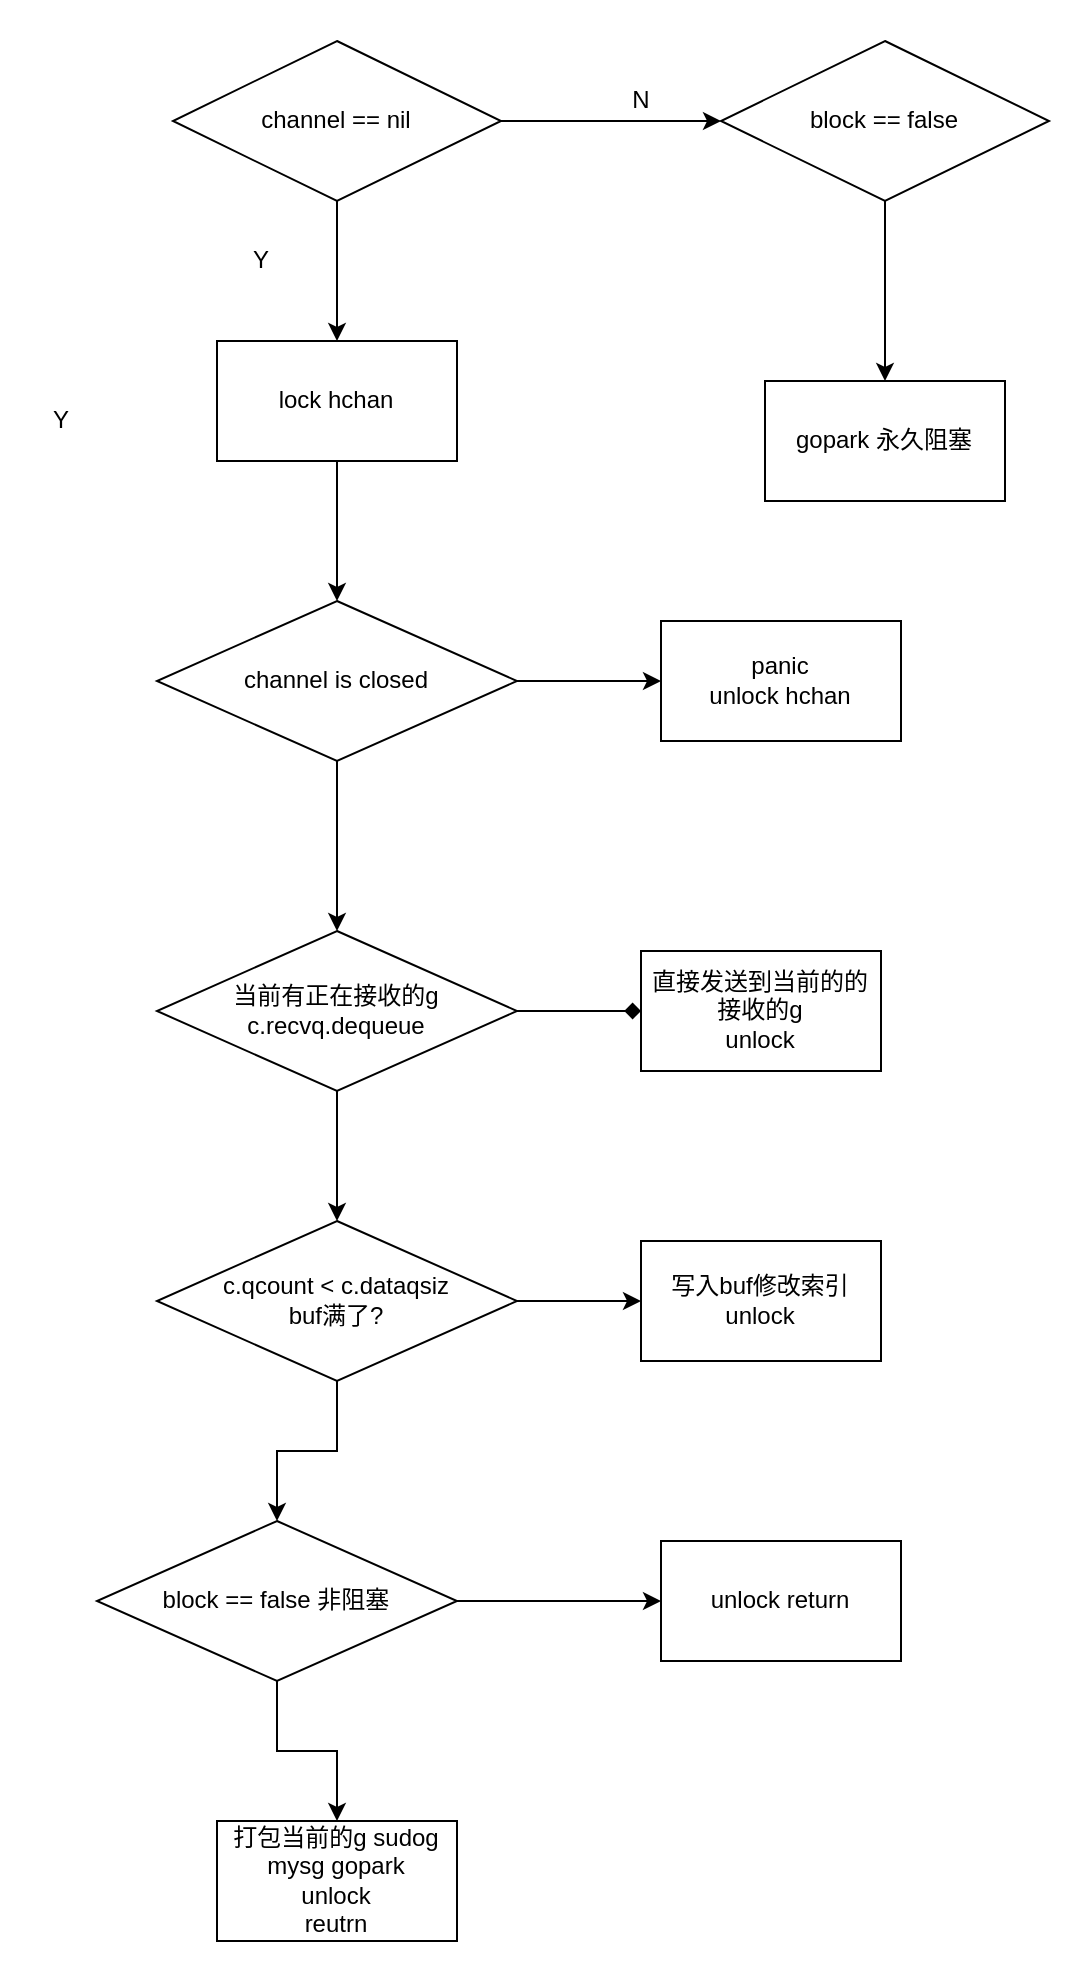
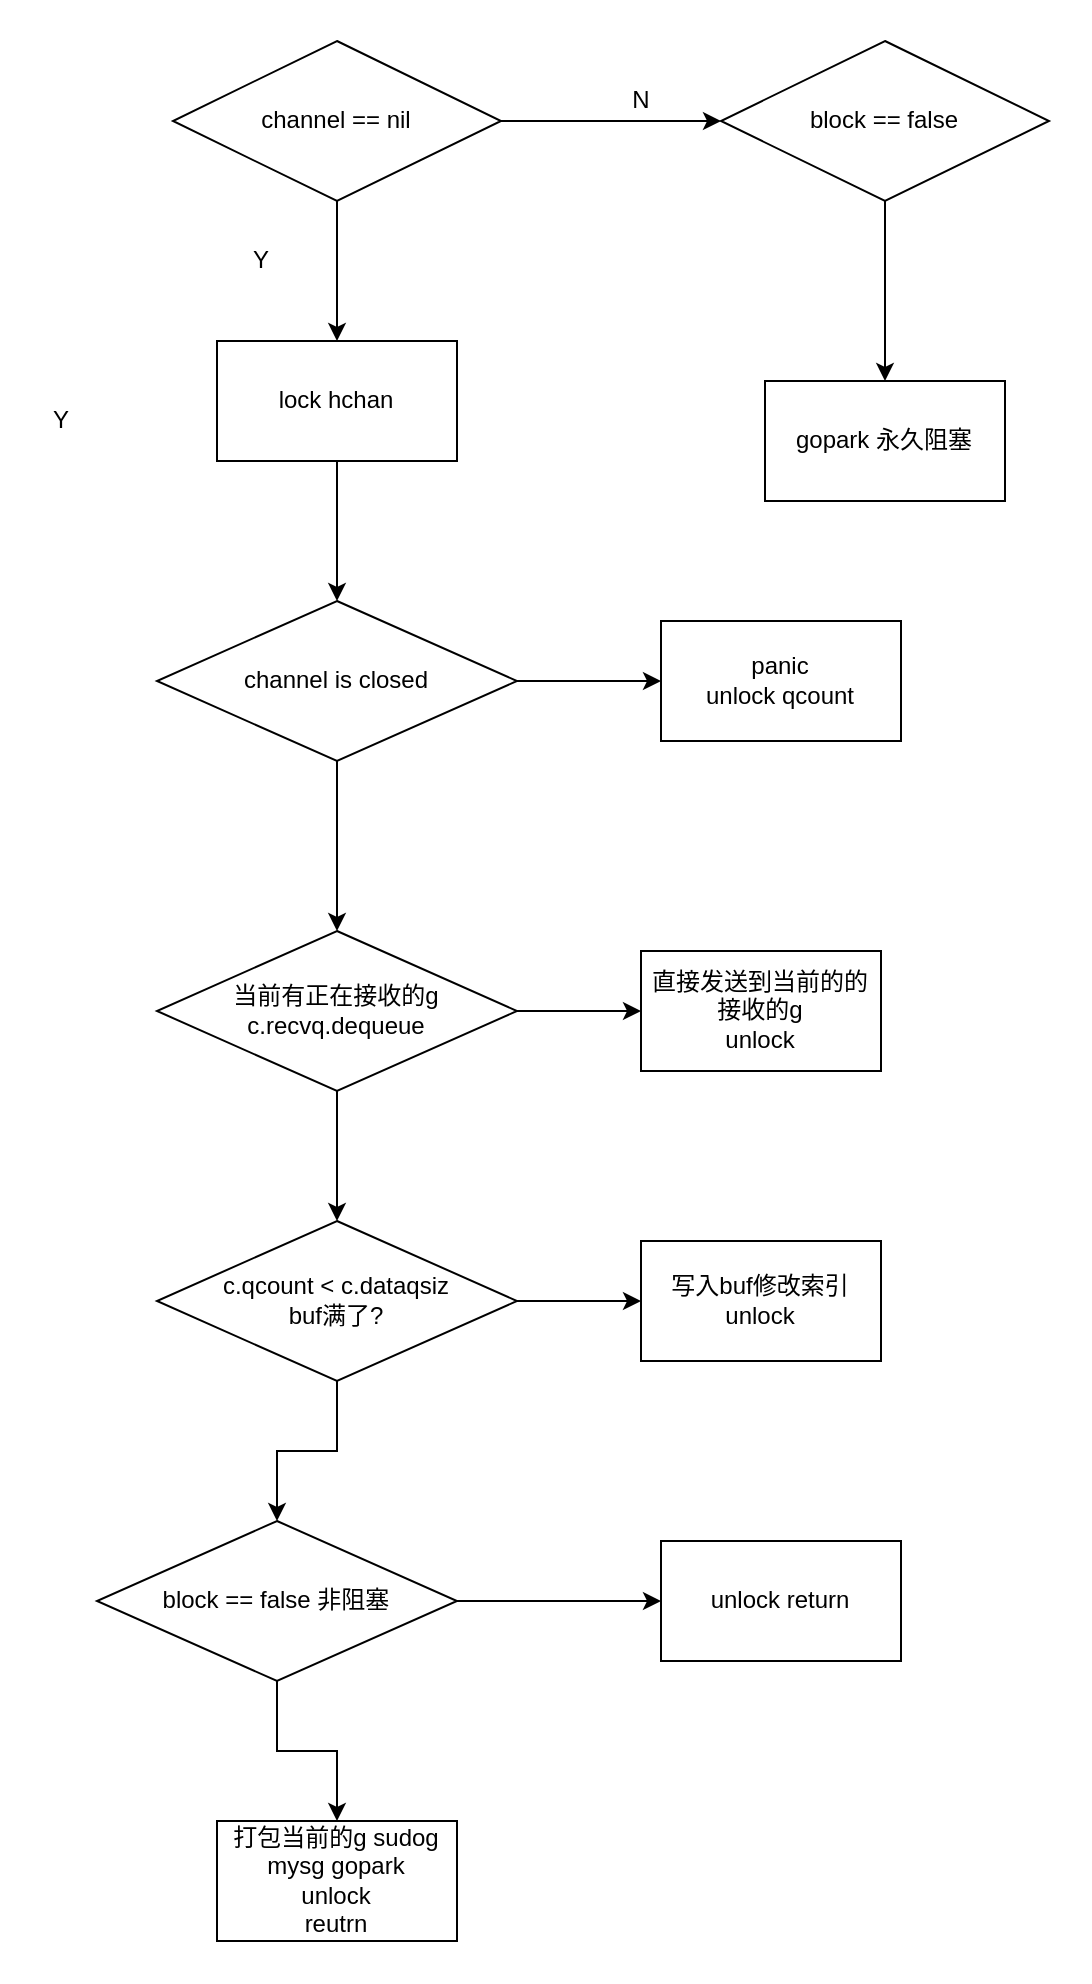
  <mxCell id="0" />
  <mxCell id="1" parent="0" />
  <mxCell id="2" value="" style="edgeStyle=orthogonalEdgeStyle;rounded=0;orthogonalLoop=1;jettySize=auto;html=1;" edge="1" parent="1" source="4" target="6"><mxGeometry relative="1" as="geometry" /></mxCell>
  <mxCell id="3" value="" style="edgeStyle=orthogonalEdgeStyle;rounded=0;orthogonalLoop=1;jettySize=auto;html=1;" edge="1" parent="1" source="4" target="12"><mxGeometry relative="1" as="geometry" /></mxCell>
  <mxCell id="4" value="channel == nil" style="rhombus;whiteSpace=wrap;html=1;" vertex="1" parent="1"><mxGeometry x="86" y="20" width="164" height="80" as="geometry" /></mxCell>
  <mxCell id="5" value="" style="edgeStyle=orthogonalEdgeStyle;rounded=0;orthogonalLoop=1;jettySize=auto;html=1;" edge="1" parent="1" source="6" target="7"><mxGeometry relative="1" as="geometry" /></mxCell>
  <mxCell id="6" value="block == false" style="rhombus;whiteSpace=wrap;html=1;" vertex="1" parent="1"><mxGeometry x="360" y="20" width="164" height="80" as="geometry" /></mxCell>
  <mxCell id="7" value="gopark 永久阻塞" style="whiteSpace=wrap;html=1;" vertex="1" parent="1"><mxGeometry x="382" y="190" width="120" height="60" as="geometry" /></mxCell>
  <mxCell id="8" value="Y" style="text;html=1;align=center;verticalAlign=middle;resizable=0;points=[];autosize=1;strokeColor=none;" vertex="1" parent="1"><mxGeometry x="20" y="200" width="20" height="20" as="geometry" /></mxCell>
  <mxCell id="9" value="N" style="text;html=1;align=center;verticalAlign=middle;resizable=0;points=[];autosize=1;strokeColor=none;" vertex="1" parent="1"><mxGeometry x="310" y="40" width="20" height="20" as="geometry" /></mxCell>
  <mxCell id="10" value="Y" style="text;html=1;align=center;verticalAlign=middle;resizable=0;points=[];autosize=1;strokeColor=none;" vertex="1" parent="1"><mxGeometry x="120" y="120" width="20" height="20" as="geometry" /></mxCell>
  <mxCell id="11" value="" style="edgeStyle=orthogonalEdgeStyle;rounded=0;orthogonalLoop=1;jettySize=auto;html=1;" edge="1" parent="1" source="12" target="15"><mxGeometry relative="1" as="geometry" /></mxCell>
  <mxCell id="12" value="lock hchan" style="whiteSpace=wrap;html=1;" vertex="1" parent="1"><mxGeometry x="108" y="170" width="120" height="60" as="geometry" /></mxCell>
  <mxCell id="13" value="" style="edgeStyle=orthogonalEdgeStyle;rounded=0;orthogonalLoop=1;jettySize=auto;html=1;" edge="1" parent="1" source="15" target="16"><mxGeometry relative="1" as="geometry" /></mxCell>
  <mxCell id="14" value="" style="edgeStyle=orthogonalEdgeStyle;rounded=0;orthogonalLoop=1;jettySize=auto;html=1;" edge="1" parent="1" source="15" target="19"><mxGeometry relative="1" as="geometry" /></mxCell>
  <mxCell id="15" value="channel is closed" style="rhombus;whiteSpace=wrap;html=1;" vertex="1" parent="1"><mxGeometry x="78" y="300" width="180" height="80" as="geometry" /></mxCell>
- <mxCell id="16" value="panic&lt;br&gt;unlock hchan" style="whiteSpace=wrap;html=1;" vertex="1" parent="1"><mxGeometry x="330" y="310" width="120" height="60" as="geometry" /></mxCell>
- <mxCell id="17" value="" style="edgeStyle=orthogonalEdgeStyle;rounded=0;orthogonalLoop=1;jettySize=auto;html=1;endArrow=diamond;" edge="1" parent="1" source="19" target="20"><mxGeometry relative="1" as="geometry" /></mxCell>
+ <mxCell id="16" value="panic&lt;br&gt;unlock qcount" style="whiteSpace=wrap;html=1;" vertex="1" parent="1"><mxGeometry x="330" y="310" width="120" height="60" as="geometry" /></mxCell>
+ <mxCell id="17" value="" style="edgeStyle=orthogonalEdgeStyle;rounded=0;orthogonalLoop=1;jettySize=auto;html=1;" edge="1" parent="1" source="19" target="20"><mxGeometry relative="1" as="geometry" /></mxCell>
  <mxCell id="18" value="" style="edgeStyle=orthogonalEdgeStyle;rounded=0;orthogonalLoop=1;jettySize=auto;html=1;" edge="1" parent="1" source="19" target="23"><mxGeometry relative="1" as="geometry" /></mxCell>
  <mxCell id="19" value="当前有正在接收的g&lt;br&gt;c.recvq.dequeue" style="rhombus;whiteSpace=wrap;html=1;" vertex="1" parent="1"><mxGeometry x="78" y="465" width="180" height="80" as="geometry" /></mxCell>
  <mxCell id="20" value="直接发送到当前的的接收的g&lt;br&gt;unlock" style="whiteSpace=wrap;html=1;" vertex="1" parent="1"><mxGeometry x="320" y="475" width="120" height="60" as="geometry" /></mxCell>
  <mxCell id="21" value="" style="edgeStyle=orthogonalEdgeStyle;rounded=0;orthogonalLoop=1;jettySize=auto;html=1;" edge="1" parent="1" source="23" target="24"><mxGeometry relative="1" as="geometry" /></mxCell>
  <mxCell id="22" value="" style="edgeStyle=orthogonalEdgeStyle;rounded=0;orthogonalLoop=1;jettySize=auto;html=1;" edge="1" parent="1" source="23" target="27"><mxGeometry relative="1" as="geometry" /></mxCell>
  <mxCell id="23" value="c.qcount &amp;lt; c.dataqsiz&lt;br&gt;buf满了?" style="rhombus;whiteSpace=wrap;html=1;" vertex="1" parent="1"><mxGeometry x="78" y="610" width="180" height="80" as="geometry" /></mxCell>
  <mxCell id="24" value="写入buf修改索引&lt;br&gt;unlock" style="whiteSpace=wrap;html=1;" vertex="1" parent="1"><mxGeometry x="320" y="620" width="120" height="60" as="geometry" /></mxCell>
  <mxCell id="25" value="" style="edgeStyle=orthogonalEdgeStyle;rounded=0;orthogonalLoop=1;jettySize=auto;html=1;" edge="1" parent="1" source="27" target="28"><mxGeometry relative="1" as="geometry" /></mxCell>
  <mxCell id="26" value="" style="edgeStyle=orthogonalEdgeStyle;rounded=0;orthogonalLoop=1;jettySize=auto;html=1;" edge="1" parent="1" source="27" target="29"><mxGeometry relative="1" as="geometry" /></mxCell>
  <mxCell id="27" value="block == false 非阻塞" style="rhombus;whiteSpace=wrap;html=1;" vertex="1" parent="1"><mxGeometry x="48" y="760" width="180" height="80" as="geometry" /></mxCell>
  <mxCell id="28" value="unlock return" style="whiteSpace=wrap;html=1;" vertex="1" parent="1"><mxGeometry x="330" y="770" width="120" height="60" as="geometry" /></mxCell>
  <mxCell id="29" value="打包当前的g sudog&lt;br&gt;mysg gopark&lt;br&gt;unlock&lt;br&gt;reutrn" style="whiteSpace=wrap;html=1;" vertex="1" parent="1"><mxGeometry x="108" y="910" width="120" height="60" as="geometry" /></mxCell>
